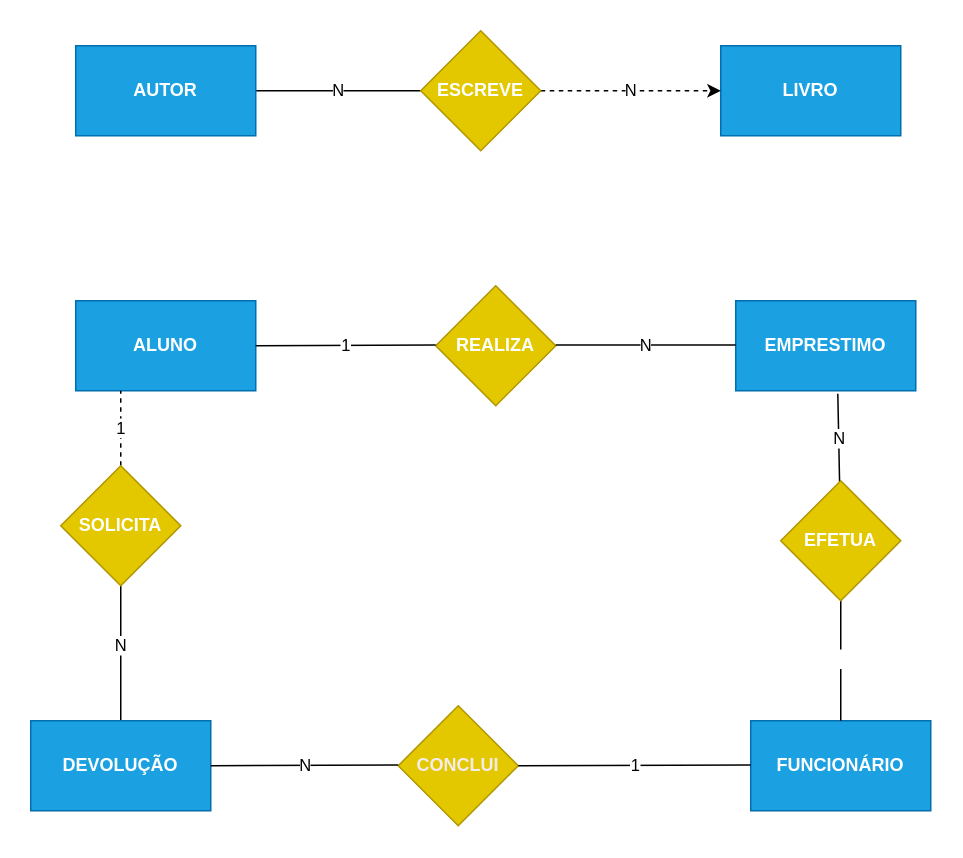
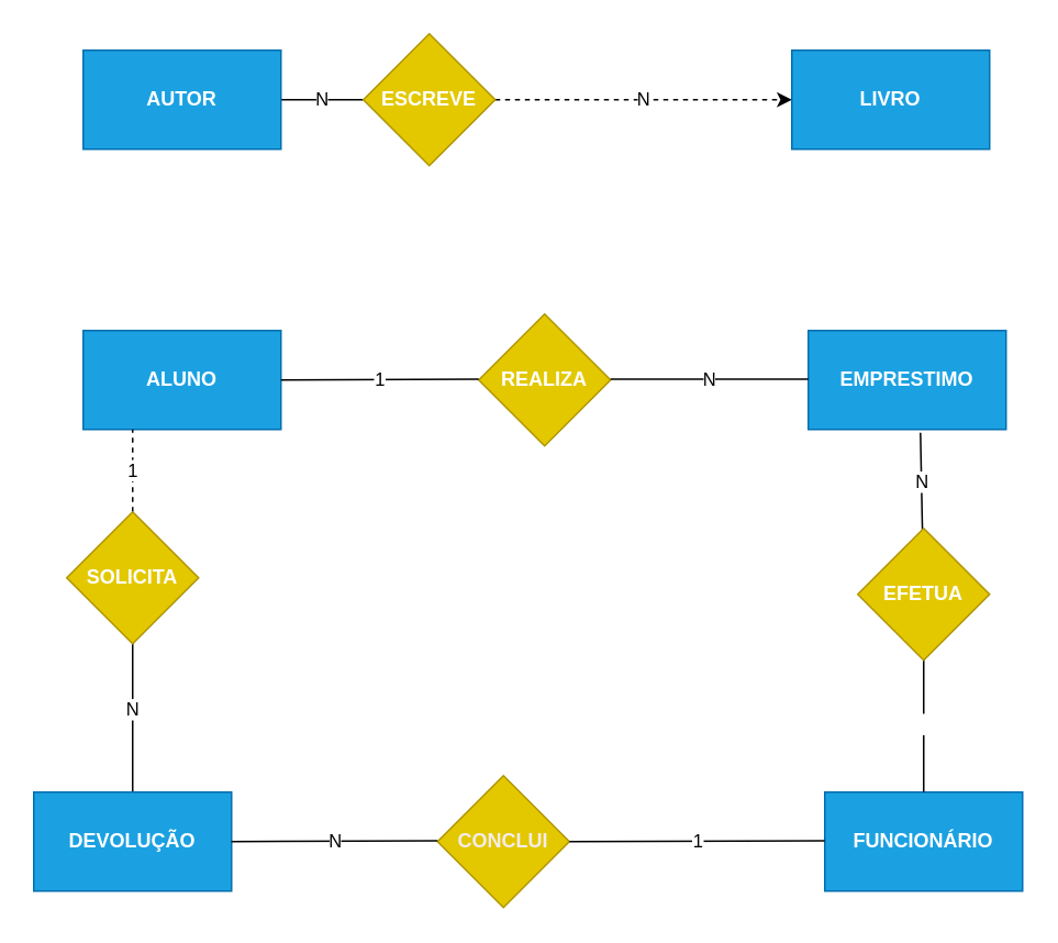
  <mxCell id="0" />
  <mxCell id="1" parent="0" />
  <mxCell id="2" value="N" style="edgeStyle=none;html=1;exitX=1;exitY=0.5;exitDx=0;exitDy=0;entryX=0;entryY=0.5;entryDx=0;entryDy=0;endArrow=none;endFill=0;" edge="1" parent="1" source="3" target="11"><mxGeometry relative="1" as="geometry" /></mxCell>
  <mxCell id="3" value="&lt;b&gt;AUTOR&lt;/b&gt;" style="rounded=0;whiteSpace=wrap;html=1;fillColor=#1ba1e2;fontColor=#ffffff;strokeColor=#006EAF;" vertex="1" parent="1"><mxGeometry x="50" y="30" width="120" height="60" as="geometry" /></mxCell>
  <mxCell id="4" value="&lt;b&gt;LIVRO&lt;/b&gt;" style="rounded=0;whiteSpace=wrap;html=1;fillColor=#1ba1e2;fontColor=#ffffff;strokeColor=#006EAF;" vertex="1" parent="1"><mxGeometry x="480" y="30" width="120" height="60" as="geometry" /></mxCell>
  <mxCell id="5" value="&lt;b&gt;FUNCIONÁRIO&lt;/b&gt;" style="rounded=0;whiteSpace=wrap;html=1;fillColor=#1ba1e2;fontColor=#ffffff;strokeColor=#006EAF;" vertex="1" parent="1"><mxGeometry x="500" y="480" width="120" height="60" as="geometry" /></mxCell>
  <mxCell id="6" value="&lt;b&gt;ALUNO&lt;/b&gt;" style="rounded=0;whiteSpace=wrap;html=1;fillColor=#1ba1e2;fontColor=#ffffff;strokeColor=#006EAF;" vertex="1" parent="1"><mxGeometry x="50" y="200" width="120" height="60" as="geometry" /></mxCell>
  <mxCell id="7" value="&lt;b&gt;EMPRESTIMO&lt;/b&gt;" style="rounded=0;whiteSpace=wrap;html=1;fillColor=#1ba1e2;fontColor=#ffffff;strokeColor=#006EAF;" vertex="1" parent="1"><mxGeometry x="490" y="200" width="120" height="60" as="geometry" /></mxCell>
  <mxCell id="8" value="N" style="edgeStyle=none;html=1;endArrow=none;endFill=0;" edge="1" parent="1" source="9"><mxGeometry relative="1" as="geometry"><mxPoint x="80" y="380" as="targetPoint" /></mxGeometry></mxCell>
  <mxCell id="9" value="&lt;b&gt;DEVOLUÇÃO&lt;/b&gt;" style="rounded=0;whiteSpace=wrap;html=1;fillColor=#1ba1e2;fontColor=#ffffff;strokeColor=#006EAF;" vertex="1" parent="1"><mxGeometry x="20" y="480" width="120" height="60" as="geometry" /></mxCell>
  <mxCell id="10" value="N" style="edgeStyle=none;html=1;entryX=0;entryY=0.5;entryDx=0;entryDy=0;dashed=1;" edge="1" parent="1" source="11" target="4"><mxGeometry relative="1" as="geometry" /></mxCell>
- <mxCell id="11" value="&lt;b&gt;&lt;font color=&quot;#ffffff&quot;&gt;ESCREVE&lt;/font&gt;&lt;/b&gt;" style="rhombus;whiteSpace=wrap;html=1;fillColor=#e3c800;fontColor=#000000;strokeColor=#B09500;" vertex="1" parent="1"><mxGeometry x="280" y="20" width="80" height="80" as="geometry" /></mxCell>
+ <mxCell id="11" value="&lt;b&gt;&lt;font color=&quot;#ffffff&quot;&gt;ESCREVE&lt;/font&gt;&lt;/b&gt;" style="rhombus;whiteSpace=wrap;html=1;fillColor=#e3c800;fontColor=#000000;strokeColor=#B09500;" vertex="1" parent="1"><mxGeometry x="220" y="20" width="80" height="80" as="geometry" /></mxCell>
  <mxCell id="12" value="&lt;b&gt;&lt;font color=&quot;#ffffff&quot;&gt;REALIZA&lt;/font&gt;&lt;/b&gt;" style="rhombus;whiteSpace=wrap;html=1;fillColor=#e3c800;fontColor=#000000;strokeColor=#B09500;" vertex="1" parent="1"><mxGeometry x="290" y="190" width="80" height="80" as="geometry" /></mxCell>
  <mxCell id="13" value="1" style="edgeStyle=none;html=1;exitX=1;exitY=0.5;exitDx=0;exitDy=0;entryX=0;entryY=0.5;entryDx=0;entryDy=0;endArrow=none;endFill=0;" edge="1" parent="1" source="6"><mxGeometry relative="1" as="geometry"><mxPoint x="180" y="229.5" as="sourcePoint" /><mxPoint x="290" y="229.5" as="targetPoint" /></mxGeometry></mxCell>
  <mxCell id="14" value="N" style="edgeStyle=none;html=1;entryX=0;entryY=0.5;entryDx=0;entryDy=0;endArrow=none;endFill=0;" edge="1" parent="1"><mxGeometry relative="1" as="geometry"><mxPoint x="370" y="229.5" as="sourcePoint" /><mxPoint x="490" y="229.5" as="targetPoint" /></mxGeometry></mxCell>
  <mxCell id="15" style="edgeStyle=none;html=1;endArrow=none;endFill=0;" edge="1" parent="1"><mxGeometry relative="1" as="geometry"><mxPoint x="560" y="480" as="sourcePoint" /><mxPoint x="560" y="370" as="targetPoint" /></mxGeometry></mxCell>
  <mxCell id="16" value="1" style="edgeLabel;html=1;align=center;verticalAlign=middle;resizable=0;points=[];fontColor=#FFFFFF;" vertex="1" connectable="0" parent="15"><mxGeometry x="-0.236" y="-1" relative="1" as="geometry"><mxPoint as="offset" /></mxGeometry></mxCell>
  <mxCell id="17" value="N" style="edgeStyle=none;html=1;entryX=0.567;entryY=1.033;entryDx=0;entryDy=0;endArrow=none;endFill=0;entryPerimeter=0;startArrow=none;" edge="1" parent="1" source="20" target="7"><mxGeometry relative="1" as="geometry"><mxPoint x="560" y="370" as="sourcePoint" /><mxPoint x="610" y="369.5" as="targetPoint" /></mxGeometry></mxCell>
  <mxCell id="18" value="&lt;b&gt;&lt;font color=&quot;#f4ecec&quot;&gt;CONCLUI&lt;/font&gt;&lt;/b&gt;" style="rhombus;whiteSpace=wrap;html=1;fillColor=#e3c800;fontColor=#000000;strokeColor=#B09500;" vertex="1" parent="1"><mxGeometry x="265" y="470" width="80" height="80" as="geometry" /></mxCell>
  <mxCell id="19" value="" style="edgeStyle=none;html=1;entryX=0.5;entryY=1;entryDx=0;entryDy=0;endArrow=none;endFill=0;entryPerimeter=0;" edge="1" parent="1" target="20"><mxGeometry relative="1" as="geometry"><mxPoint x="560" y="370" as="sourcePoint" /><mxPoint x="558.04" y="261.98" as="targetPoint" /></mxGeometry></mxCell>
  <mxCell id="20" value="&lt;b&gt;&lt;font color=&quot;#ffffff&quot;&gt;EFETUA&lt;/font&gt;&lt;/b&gt;" style="rhombus;whiteSpace=wrap;html=1;fillColor=#e3c800;fontColor=#000000;strokeColor=#B09500;" vertex="1" parent="1"><mxGeometry x="520" y="320" width="80" height="80" as="geometry" /></mxCell>
  <mxCell id="21" value="1" style="edgeStyle=none;html=1;entryX=0;entryY=0.5;entryDx=0;entryDy=0;endArrow=none;endFill=0;exitX=1;exitY=0.5;exitDx=0;exitDy=0;" edge="1" parent="1" source="18"><mxGeometry relative="1" as="geometry"><mxPoint x="350" y="510" as="sourcePoint" /><mxPoint x="500" y="509.5" as="targetPoint" /></mxGeometry></mxCell>
  <mxCell id="22" value="N" style="edgeStyle=none;html=1;entryX=0;entryY=0.5;entryDx=0;entryDy=0;endArrow=none;endFill=0;" edge="1" parent="1"><mxGeometry relative="1" as="geometry"><mxPoint x="140" y="510" as="sourcePoint" /><mxPoint x="265" y="509.5" as="targetPoint" /></mxGeometry></mxCell>
  <mxCell id="23" value="1" style="edgeStyle=none;html=1;entryX=0.25;entryY=1;entryDx=0;entryDy=0;endArrow=none;endFill=0;dashed=1;" edge="1" parent="1" source="24" target="6"><mxGeometry relative="1" as="geometry" /></mxCell>
  <mxCell id="24" value="&lt;b&gt;&lt;font color=&quot;#ffffff&quot;&gt;SOLICITA&lt;/font&gt;&lt;/b&gt;" style="rhombus;whiteSpace=wrap;html=1;fillColor=#e3c800;fontColor=#000000;strokeColor=#B09500;" vertex="1" parent="1"><mxGeometry x="40" y="310" width="80" height="80" as="geometry" /></mxCell>
